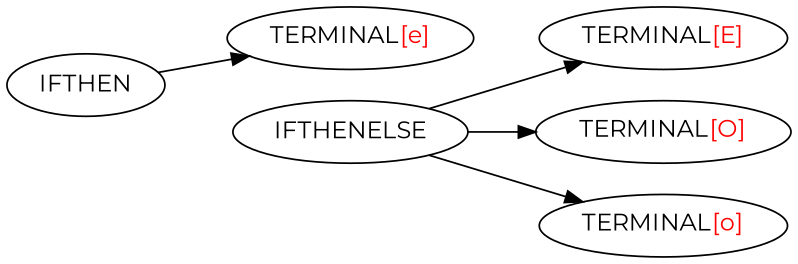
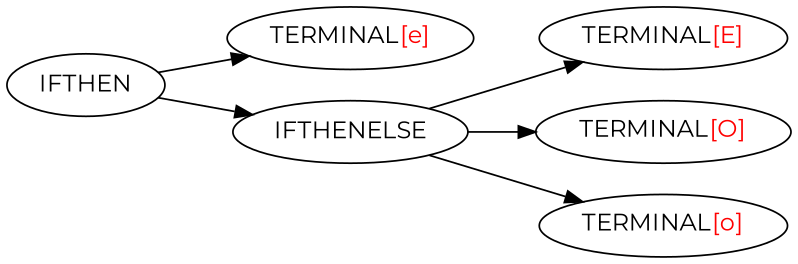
  digraph {
    ordering=out
    rankdir=LR
    fontname=Montserrat
    node [fontname=Montserrat]
    edge [fontname=Montserrat]
    n1 [label=<IFTHEN>]
    n2 [label=<TERMINAL<font color="red">[e]</font>>]
    n3 [label=<IFTHENELSE>]
    n4 [label=<TERMINAL<font color="red">[E]</font>>]
    n5 [label=<TERMINAL<font color="red">[O]</font>>]
    n6 [label=<TERMINAL<font color="red">[o]</font>>]
    n1 -> n2
+   n1 -> n3
    n3 -> n4
    n3 -> n5
    n3 -> n6
  }
